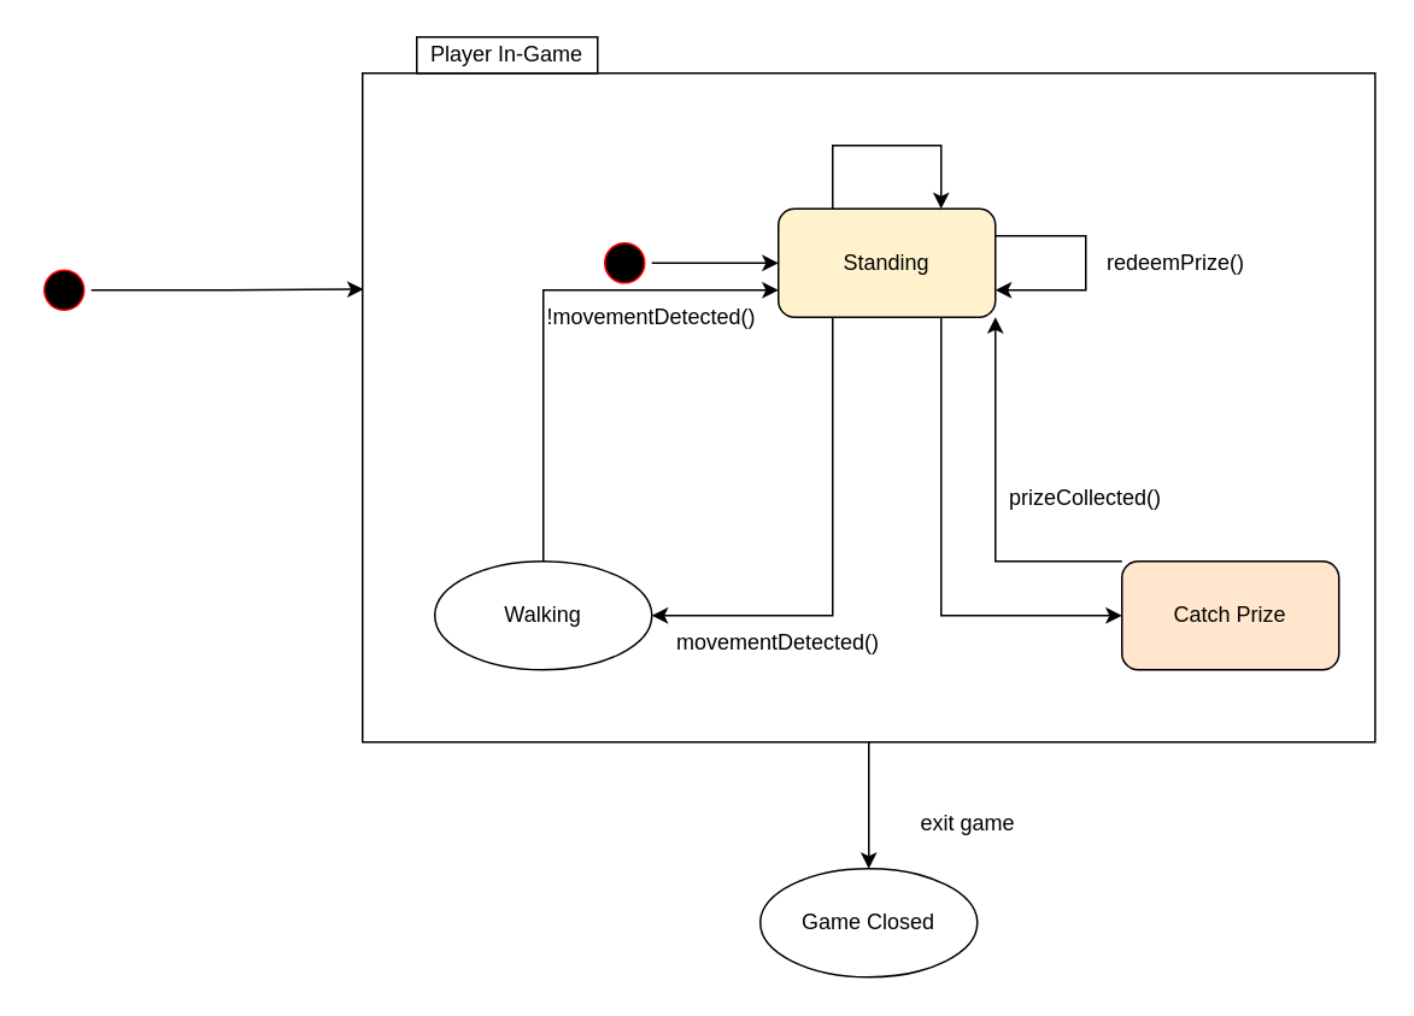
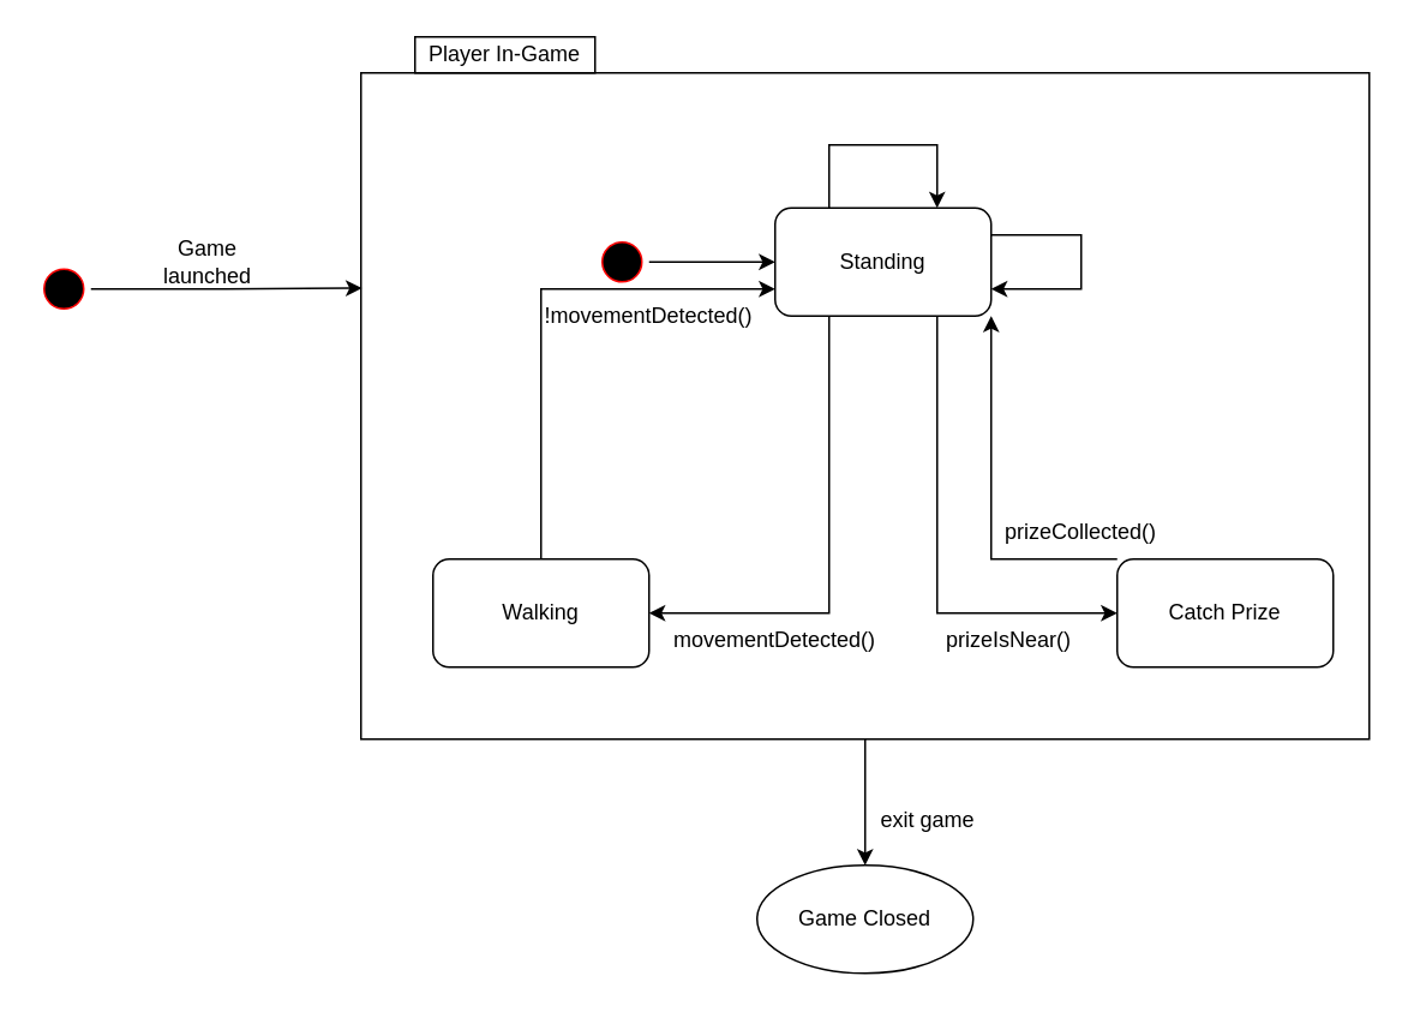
  <mxCell id="0" />
  <mxCell id="1" parent="0" />
  <mxCell id="2" style="edgeStyle=orthogonalEdgeStyle;rounded=0;orthogonalLoop=1;jettySize=auto;html=1;entryX=0.5;entryY=0;entryDx=0;entryDy=0;" edge="1" parent="1" source="3" target="21"><mxGeometry relative="1" as="geometry" /></mxCell>
  <mxCell id="3" value="" style="rounded=0;whiteSpace=wrap;html=1;" vertex="1" parent="1"><mxGeometry x="200" y="40" width="560" height="370" as="geometry" /></mxCell>
  <mxCell id="4" style="edgeStyle=orthogonalEdgeStyle;rounded=0;orthogonalLoop=1;jettySize=auto;html=1;entryX=0.001;entryY=0.323;entryDx=0;entryDy=0;entryPerimeter=0;" edge="1" parent="1" source="5" target="3"><mxGeometry relative="1" as="geometry" /></mxCell>
  <mxCell id="5" value="" style="ellipse;html=1;shape=startState;fillColor=#000000;strokeColor=#ff0000;rounded=1;shadow=0;comic=0;labelBackgroundColor=none;fontFamily=Verdana;fontSize=12;fontColor=#000000;align=center;direction=south;" parent="1" vertex="1"><mxGeometry x="20" y="145" width="30" height="30" as="geometry" /></mxCell>
+ <mxCell id="6" value="Game launched" style="text;html=1;strokeColor=none;fillColor=none;align=center;verticalAlign=middle;whiteSpace=wrap;rounded=0;" vertex="1" parent="1"><mxGeometry x="80" y="130" width="70" height="30" as="geometry" /></mxCell>
  <mxCell id="7" style="edgeStyle=orthogonalEdgeStyle;rounded=0;orthogonalLoop=1;jettySize=auto;html=1;" edge="1" parent="1" source="8" target="12"><mxGeometry relative="1" as="geometry" /></mxCell>
  <mxCell id="8" value="" style="ellipse;html=1;shape=startState;fillColor=#000000;strokeColor=#ff0000;rounded=1;shadow=0;comic=0;labelBackgroundColor=none;fontFamily=Verdana;fontSize=12;fontColor=#000000;align=center;direction=south;" vertex="1" parent="1"><mxGeometry x="330" y="130" width="30" height="30" as="geometry" /></mxCell>
  <mxCell id="9" style="edgeStyle=orthogonalEdgeStyle;rounded=0;orthogonalLoop=1;jettySize=auto;html=1;entryX=1;entryY=0.5;entryDx=0;entryDy=0;exitX=0.25;exitY=1;exitDx=0;exitDy=0;" edge="1" parent="1" source="12" target="14"><mxGeometry relative="1" as="geometry"><Array as="points"><mxPoint x="460" y="340" /></Array></mxGeometry></mxCell>
  <mxCell id="10" style="edgeStyle=orthogonalEdgeStyle;rounded=0;orthogonalLoop=1;jettySize=auto;html=1;exitX=0.75;exitY=1;exitDx=0;exitDy=0;entryX=0;entryY=0.5;entryDx=0;entryDy=0;" edge="1" parent="1" source="12" target="16"><mxGeometry relative="1" as="geometry" /></mxCell>
  <mxCell id="11" value="" style="edgeStyle=orthogonalEdgeStyle;rounded=0;orthogonalLoop=1;jettySize=auto;html=1;entryX=1;entryY=0.75;entryDx=0;entryDy=0;exitX=1;exitY=0.25;exitDx=0;exitDy=0;" edge="1" parent="1" source="12" target="12"><mxGeometry relative="1" as="geometry"><mxPoint x="680" y="145" as="targetPoint" /><Array as="points"><mxPoint x="600" y="130" /><mxPoint x="600" y="160" /></Array></mxGeometry></mxCell>
- <mxCell id="12" value="Standing" style="rounded=1;whiteSpace=wrap;html=1;fillColor=#fff2cc;" vertex="1" parent="1"><mxGeometry x="430" y="115" width="120" height="60" as="geometry" /></mxCell>
+ <mxCell id="12" value="Standing" style="rounded=1;whiteSpace=wrap;html=1;" vertex="1" parent="1"><mxGeometry x="430" y="115" width="120" height="60" as="geometry" /></mxCell>
  <mxCell id="13" style="edgeStyle=orthogonalEdgeStyle;rounded=0;orthogonalLoop=1;jettySize=auto;html=1;exitX=0.5;exitY=0;exitDx=0;exitDy=0;entryX=0;entryY=0.75;entryDx=0;entryDy=0;" edge="1" parent="1" source="14" target="12"><mxGeometry relative="1" as="geometry" /></mxCell>
- <mxCell id="14" value="Walking" style="ellipse;whiteSpace=wrap;html=1;" vertex="1" parent="1"><mxGeometry x="240" y="310" width="120" height="60" as="geometry" /></mxCell>
+ <mxCell id="14" value="Walking" style="rounded=1;whiteSpace=wrap;html=1;" vertex="1" parent="1"><mxGeometry x="240" y="310" width="120" height="60" as="geometry" /></mxCell>
  <mxCell id="15" style="edgeStyle=orthogonalEdgeStyle;rounded=0;orthogonalLoop=1;jettySize=auto;html=1;entryX=1;entryY=1;entryDx=0;entryDy=0;" edge="1" parent="1" source="16" target="12"><mxGeometry relative="1" as="geometry"><Array as="points"><mxPoint x="550" y="310" /></Array></mxGeometry></mxCell>
- <mxCell id="16" value="Catch Prize" style="rounded=1;whiteSpace=wrap;html=1;fillColor=#ffe6cc;" vertex="1" parent="1"><mxGeometry x="620" y="310" width="120" height="60" as="geometry" /></mxCell>
+ <mxCell id="16" value="Catch Prize" style="rounded=1;whiteSpace=wrap;html=1;" vertex="1" parent="1"><mxGeometry x="620" y="310" width="120" height="60" as="geometry" /></mxCell>
  <mxCell id="17" value="movementDetected()" style="text;html=1;strokeColor=none;fillColor=none;align=center;verticalAlign=middle;whiteSpace=wrap;rounded=0;" vertex="1" parent="1"><mxGeometry x="400" y="340" width="60" height="30" as="geometry" /></mxCell>
  <mxCell id="18" style="edgeStyle=orthogonalEdgeStyle;rounded=0;orthogonalLoop=1;jettySize=auto;html=1;entryX=0.75;entryY=0;entryDx=0;entryDy=0;exitX=0.25;exitY=0;exitDx=0;exitDy=0;" edge="1" parent="1" source="12" target="12"><mxGeometry relative="1" as="geometry"><Array as="points"><mxPoint x="460" y="80" /><mxPoint x="520" y="80" /></Array></mxGeometry></mxCell>
+ <mxCell id="19" value="prizeIsNear()" style="text;html=1;strokeColor=none;fillColor=none;align=center;verticalAlign=middle;whiteSpace=wrap;rounded=0;" vertex="1" parent="1"><mxGeometry x="530" y="340" width="60" height="30" as="geometry" /></mxCell>
  <mxCell id="20" value="!movementDetected()" style="text;html=1;strokeColor=none;fillColor=none;align=center;verticalAlign=middle;whiteSpace=wrap;rounded=0;" vertex="1" parent="1"><mxGeometry x="320" y="160" width="80" height="30" as="geometry" /></mxCell>
  <mxCell id="21" value="Game Closed" style="ellipse;whiteSpace=wrap;html=1;" vertex="1" parent="1"><mxGeometry x="420" y="480" width="120" height="60" as="geometry" /></mxCell>
- <mxCell id="22" value="prizeCollected()" style="text;html=1;strokeColor=none;fillColor=none;align=center;verticalAlign=middle;whiteSpace=wrap;rounded=0;" vertex="1" parent="1"><mxGeometry x="550" y="260" width="100" height="30" as="geometry" /></mxCell>
+ <mxCell id="22" value="prizeCollected()" style="text;html=1;strokeColor=none;fillColor=none;align=center;verticalAlign=middle;whiteSpace=wrap;rounded=0;" vertex="1" parent="1"><mxGeometry x="550" y="280" width="100" height="30" as="geometry" /></mxCell>
  <mxCell id="23" value="Player In-Game" style="rounded=0;whiteSpace=wrap;html=1;shadow=0;" vertex="1" parent="1"><mxGeometry x="230" y="20" width="100" height="20" as="geometry" /></mxCell>
- <mxCell id="24" value="exit game" style="text;html=1;strokeColor=none;fillColor=none;align=center;verticalAlign=middle;whiteSpace=wrap;rounded=0;shadow=0;" vertex="1" parent="1"><mxGeometry x="505" y="440" width="60" height="30" as="geometry" /></mxCell>
- <mxCell id="25" value="redeemPrize()" style="text;html=1;strokeColor=none;fillColor=none;align=center;verticalAlign=middle;whiteSpace=wrap;rounded=0;shadow=0;" vertex="1" parent="1"><mxGeometry x="620" y="130" width="60" height="30" as="geometry" /></mxCell>
+ <mxCell id="24" value="exit game" style="text;html=1;strokeColor=none;fillColor=none;align=center;verticalAlign=middle;whiteSpace=wrap;rounded=0;shadow=0;" vertex="1" parent="1"><mxGeometry x="485" y="440" width="60" height="30" as="geometry" /></mxCell>
